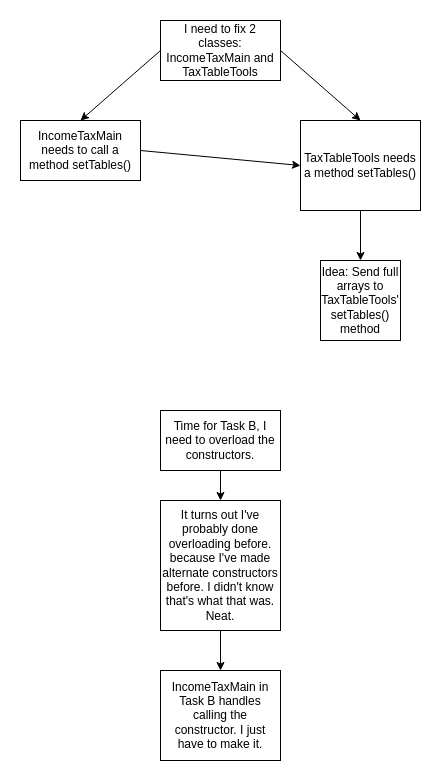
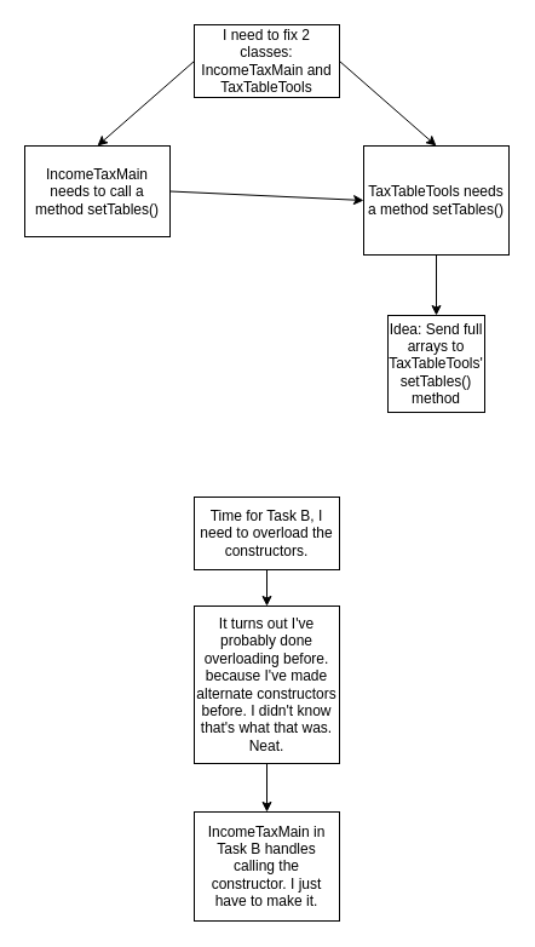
  <mxCell id="0" />
  <mxCell id="1" parent="0" />
  <mxCell id="2" value="I need to fix 2 classes: IncomeTaxMain and TaxTableTools" style="rounded=0;whiteSpace=wrap;html=1;" vertex="1" parent="1"><mxGeometry x="160" y="20" width="120" height="60" as="geometry" /></mxCell>
- <mxCell id="3" value="IncomeTaxMain needs to call a method setTables()" style="rounded=0;whiteSpace=wrap;html=1;" vertex="1" parent="1"><mxGeometry x="20" y="120" width="120" height="60" as="geometry" /></mxCell>
+ <mxCell id="3" value="IncomeTaxMain needs to call a method setTables()" style="rounded=0;whiteSpace=wrap;html=1;" vertex="1" parent="1"><mxGeometry x="20" y="120" width="120" height="75" as="geometry" /></mxCell>
  <mxCell id="4" value="TaxTableTools needs a method setTables()" style="rounded=0;whiteSpace=wrap;html=1;" vertex="1" parent="1"><mxGeometry x="300" y="120" width="120" height="90" as="geometry" /></mxCell>
  <mxCell id="5" value="" style="endArrow=classic;html=1;rounded=0;exitX=1;exitY=0.5;exitDx=0;exitDy=0;entryX=0.5;entryY=0;entryDx=0;entryDy=0;" edge="1" parent="1" source="2" target="4"><mxGeometry width="50" height="50" relative="1" as="geometry"><mxPoint x="200" y="40" as="sourcePoint" /><mxPoint x="250" y="-10" as="targetPoint" /></mxGeometry></mxCell>
  <mxCell id="6" value="" style="endArrow=classic;html=1;rounded=0;exitX=0;exitY=0.5;exitDx=0;exitDy=0;entryX=0.5;entryY=0;entryDx=0;entryDy=0;" edge="1" parent="1" source="2" target="3"><mxGeometry width="50" height="50" relative="1" as="geometry"><mxPoint x="200" y="40" as="sourcePoint" /><mxPoint x="250" y="-10" as="targetPoint" /></mxGeometry></mxCell>
  <mxCell id="7" value="" style="endArrow=classic;html=1;rounded=0;exitX=1;exitY=0.5;exitDx=0;exitDy=0;entryX=0;entryY=0.5;entryDx=0;entryDy=0;" edge="1" parent="1" source="3" target="4"><mxGeometry width="50" height="50" relative="1" as="geometry"><mxPoint x="200" y="40" as="sourcePoint" /><mxPoint x="250" y="-10" as="targetPoint" /></mxGeometry></mxCell>
  <mxCell id="8" value="Idea: Send full arrays to TaxTableTools' setTables() method" style="whiteSpace=wrap;html=1;aspect=fixed;" vertex="1" parent="1"><mxGeometry x="320" y="260" width="80" height="80" as="geometry" /></mxCell>
  <mxCell id="9" value="" style="edgeStyle=none;orthogonalLoop=1;jettySize=auto;html=1;rounded=0;entryX=0.5;entryY=0;entryDx=0;entryDy=0;" edge="1" parent="1" source="4" target="8"><mxGeometry width="100" relative="1" as="geometry"><mxPoint x="310" y="300" as="sourcePoint" /><mxPoint x="410" y="300" as="targetPoint" /><Array as="points" /></mxGeometry></mxCell>
  <mxCell id="10" value="Time for Task B, I need to overload the constructors." style="rounded=0;whiteSpace=wrap;html=1;" vertex="1" parent="1"><mxGeometry x="160" y="410" width="120" height="60" as="geometry" /></mxCell>
  <mxCell id="11" value="" style="endArrow=classic;html=1;rounded=0;exitX=0.5;exitY=1;exitDx=0;exitDy=0;" edge="1" parent="1" source="10" target="12"><mxGeometry width="50" height="50" relative="1" as="geometry"><mxPoint x="240" y="370" as="sourcePoint" /><mxPoint x="220" y="530" as="targetPoint" /></mxGeometry></mxCell>
  <mxCell id="12" value="It turns out I've probably done overloading before. because I've made alternate constructors before. I didn't know that's what that was. Neat." style="rounded=0;whiteSpace=wrap;html=1;" vertex="1" parent="1"><mxGeometry x="160" y="500" width="120" height="130" as="geometry" /></mxCell>
  <mxCell id="13" value="" style="endArrow=classic;html=1;rounded=0;exitX=0.5;exitY=1;exitDx=0;exitDy=0;" edge="1" parent="1" source="12" target="14"><mxGeometry width="50" height="50" relative="1" as="geometry"><mxPoint x="220" y="550" as="sourcePoint" /><mxPoint x="220" y="700" as="targetPoint" /></mxGeometry></mxCell>
  <mxCell id="14" value="IncomeTaxMain in Task B handles calling the constructor. I just have to make it." style="rounded=0;whiteSpace=wrap;html=1;" vertex="1" parent="1"><mxGeometry x="160" y="670" width="120" height="90" as="geometry" /></mxCell>
